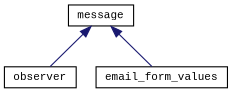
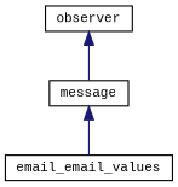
  digraph {
    fontname="Liberation Mono"
    rankdir=TB
    node [color=black fillcolor=white fontname="Liberation Mono" fontsize=10 shape=record style=filled]
    edge [color=midnightblue dir=back fontname="Liberation Mono" fontsize=10 labelfontname=Helvetica labelfontsize=10 style=solid]
    n1 [height=0.2 label=observer width=0.4]
    n2 [height=0.2 label=message width=0.4]
-   n3 [height=0.2 label=email_form_values width=0.4]
-   n2 -> n1
+   n3 [height=0.2 label=email_email_values width=0.4]
+   n1 -> n2
    n2 -> n3
  }
